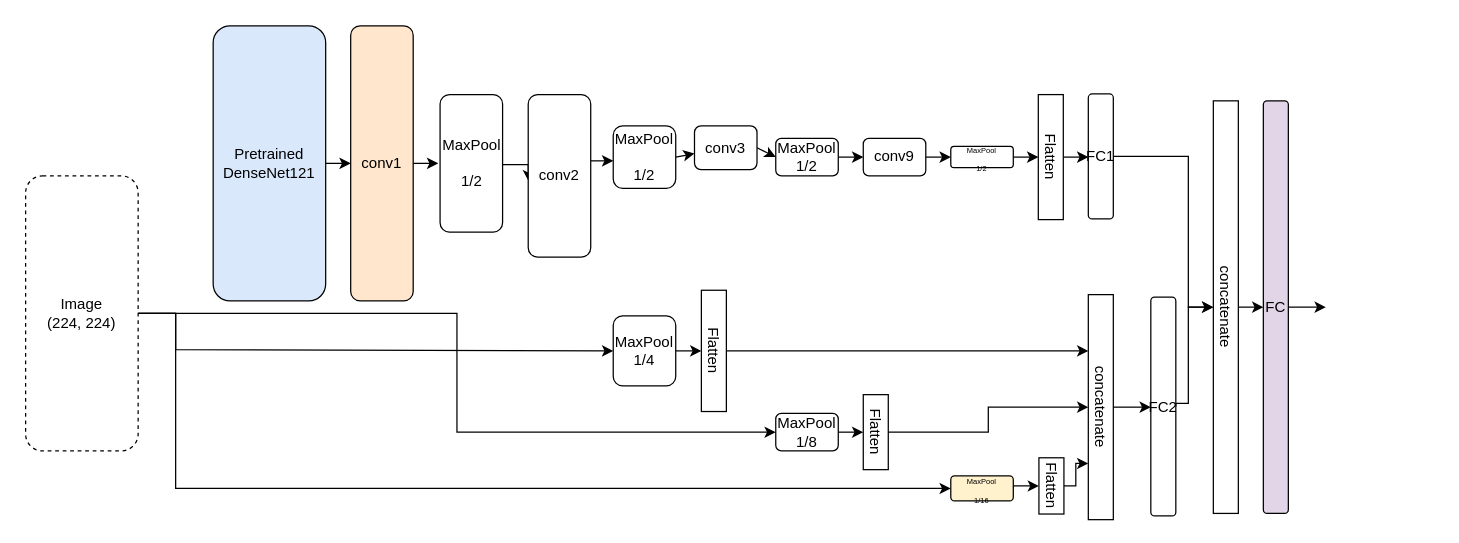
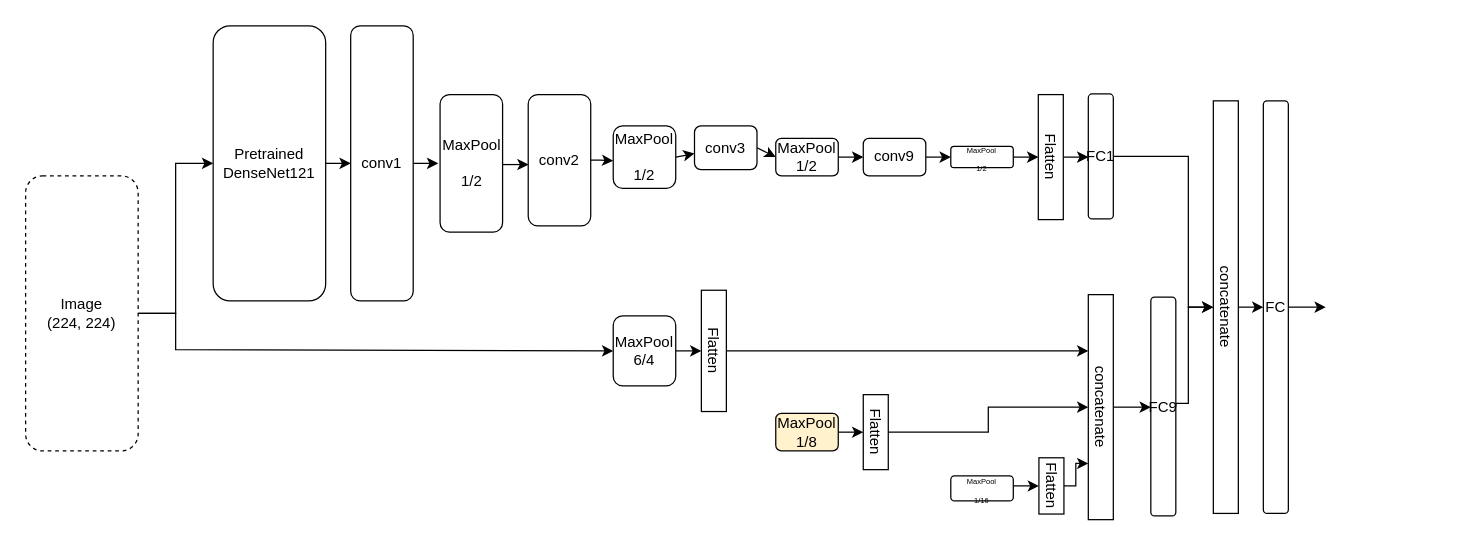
  <mxCell id="0" />
  <mxCell id="1" parent="0" />
  <mxCell id="2" value="" style="edgeStyle=orthogonalEdgeStyle;rounded=0;orthogonalLoop=1;jettySize=auto;html=1;" edge="1" parent="1" source="3"><mxGeometry relative="1" as="geometry"><mxPoint x="280" y="130" as="targetPoint" /></mxGeometry></mxCell>
- <mxCell id="3" value="Pretrained&lt;br&gt;DenseNet121&lt;br&gt;" style="rounded=1;whiteSpace=wrap;html=1;fillColor=#dae8fc;" vertex="1" parent="1"><mxGeometry x="170" y="20" width="90" height="220" as="geometry" /></mxCell>
+ <mxCell id="3" value="Pretrained&lt;br&gt;DenseNet121&lt;br&gt;" style="rounded=1;whiteSpace=wrap;html=1;" vertex="1" parent="1"><mxGeometry x="170" y="20" width="90" height="220" as="geometry" /></mxCell>
  <mxCell id="4" value="" style="edgeStyle=orthogonalEdgeStyle;rounded=0;orthogonalLoop=1;jettySize=auto;html=1;" edge="1" parent="1" source="5"><mxGeometry relative="1" as="geometry"><mxPoint x="350" y="130" as="targetPoint" /></mxGeometry></mxCell>
- <mxCell id="5" value="conv1&lt;br&gt;" style="rounded=1;whiteSpace=wrap;html=1;fillColor=#ffe6cc;" vertex="1" parent="1"><mxGeometry x="280" y="20" width="50" height="220" as="geometry" /></mxCell>
+ <mxCell id="5" value="conv1&lt;br&gt;" style="rounded=1;whiteSpace=wrap;html=1;" vertex="1" parent="1"><mxGeometry x="280" y="20" width="50" height="220" as="geometry" /></mxCell>
  <mxCell id="6" style="edgeStyle=orthogonalEdgeStyle;rounded=0;orthogonalLoop=1;jettySize=auto;html=1;exitX=1;exitY=0.5;exitDx=0;exitDy=0;entryX=0.5;entryY=1;entryDx=0;entryDy=0;" edge="1" parent="1" source="7" target="41"><mxGeometry relative="1" as="geometry"><Array as="points"><mxPoint x="950" y="124" /><mxPoint x="950" y="245" /></Array></mxGeometry></mxCell>
  <mxCell id="7" value="FC1&lt;br&gt;" style="rounded=1;whiteSpace=wrap;html=1;" vertex="1" parent="1"><mxGeometry x="870" y="74.5" width="20" height="100" as="geometry" /></mxCell>
  <mxCell id="8" value="" style="edgeStyle=orthogonalEdgeStyle;rounded=0;orthogonalLoop=1;jettySize=auto;html=1;entryX=0.005;entryY=0.533;entryDx=0;entryDy=0;entryPerimeter=0;" edge="1" parent="1" source="9" target="17"><mxGeometry relative="1" as="geometry"><mxPoint x="410" y="140" as="targetPoint" /><Array as="points"><mxPoint x="422" y="131" /><mxPoint x="422" y="131" /></Array></mxGeometry></mxCell>
  <mxCell id="9" value="MaxPool&lt;br&gt;&lt;br&gt;1/2&lt;br&gt;" style="rounded=1;whiteSpace=wrap;html=1;" vertex="1" parent="1"><mxGeometry x="351.5" y="75" width="50" height="110" as="geometry" /></mxCell>
  <mxCell id="10" style="edgeStyle=orthogonalEdgeStyle;rounded=0;orthogonalLoop=1;jettySize=auto;html=1;exitX=1;exitY=0.5;exitDx=0;exitDy=0;entryX=0.5;entryY=1;entryDx=0;entryDy=0;" edge="1" parent="1" source="11" target="31"><mxGeometry relative="1" as="geometry" /></mxCell>
- <mxCell id="11" value="MaxPool&lt;br&gt;1/4&lt;br&gt;" style="rounded=1;whiteSpace=wrap;html=1;" vertex="1" parent="1"><mxGeometry x="490" y="252" width="50" height="56" as="geometry" /></mxCell>
+ <mxCell id="11" value="MaxPool&lt;br&gt;6/4&lt;br&gt;" style="rounded=1;whiteSpace=wrap;html=1;" vertex="1" parent="1"><mxGeometry x="490" y="252" width="50" height="56" as="geometry" /></mxCell>
  <mxCell id="12" style="edgeStyle=orthogonalEdgeStyle;rounded=0;orthogonalLoop=1;jettySize=auto;html=1;exitX=1;exitY=0.5;exitDx=0;exitDy=0;entryX=0.5;entryY=1;entryDx=0;entryDy=0;" edge="1" parent="1" source="13" target="33"><mxGeometry relative="1" as="geometry" /></mxCell>
- <mxCell id="13" value="MaxPool&lt;br&gt;1/8&lt;br&gt;" style="rounded=1;whiteSpace=wrap;html=1;" vertex="1" parent="1"><mxGeometry x="620" y="330" width="50" height="30" as="geometry" /></mxCell>
+ <mxCell id="13" value="MaxPool&lt;br&gt;1/8&lt;br&gt;" style="rounded=1;whiteSpace=wrap;html=1;fillColor=#fff2cc;" vertex="1" parent="1"><mxGeometry x="620" y="330" width="50" height="30" as="geometry" /></mxCell>
  <mxCell id="14" style="edgeStyle=orthogonalEdgeStyle;rounded=0;orthogonalLoop=1;jettySize=auto;html=1;exitX=0.5;exitY=0;exitDx=0;exitDy=0;entryX=0;entryY=0.5;entryDx=0;entryDy=0;" edge="1" parent="1" source="15" target="7"><mxGeometry relative="1" as="geometry" /></mxCell>
  <mxCell id="15" value="Flatten" style="rounded=0;whiteSpace=wrap;html=1;rotation=90;" vertex="1" parent="1"><mxGeometry x="790" y="115" width="100" height="20" as="geometry" /></mxCell>
  <mxCell id="16" value="" style="edgeStyle=orthogonalEdgeStyle;rounded=0;orthogonalLoop=1;jettySize=auto;html=1;" edge="1" parent="1" source="17"><mxGeometry relative="1" as="geometry"><mxPoint x="490" y="128" as="targetPoint" /><Array as="points"><mxPoint x="480" y="128" /><mxPoint x="480" y="128" /></Array></mxGeometry></mxCell>
- <mxCell id="17" value="conv2&lt;br&gt;" style="rounded=1;whiteSpace=wrap;html=1;" vertex="1" parent="1"><mxGeometry x="422" y="75" width="50" height="130" as="geometry" /></mxCell>
+ <mxCell id="17" value="conv2&lt;br&gt;" style="rounded=1;whiteSpace=wrap;html=1;" vertex="1" parent="1"><mxGeometry x="422" y="75" width="50" height="105" as="geometry" /></mxCell>
  <mxCell id="18" style="edgeStyle=none;rounded=0;orthogonalLoop=1;jettySize=auto;html=1;exitX=1;exitY=0.5;exitDx=0;exitDy=0;" edge="1" parent="1" source="19" target="21"><mxGeometry relative="1" as="geometry" /></mxCell>
  <mxCell id="19" value="MaxPool&lt;br&gt;&lt;br&gt;1/2&lt;br&gt;" style="rounded=1;whiteSpace=wrap;html=1;" vertex="1" parent="1"><mxGeometry x="490" y="100" width="50" height="50" as="geometry" /></mxCell>
  <mxCell id="20" style="edgeStyle=none;rounded=0;orthogonalLoop=1;jettySize=auto;html=1;exitX=1;exitY=0.5;exitDx=0;exitDy=0;entryX=0;entryY=0.5;entryDx=0;entryDy=0;" edge="1" parent="1" source="21" target="23"><mxGeometry relative="1" as="geometry" /></mxCell>
  <mxCell id="21" value="conv3&lt;br&gt;" style="rounded=1;whiteSpace=wrap;html=1;" vertex="1" parent="1"><mxGeometry x="555" y="100" width="50" height="35" as="geometry" /></mxCell>
  <mxCell id="22" style="edgeStyle=none;rounded=0;orthogonalLoop=1;jettySize=auto;html=1;exitX=1;exitY=0.5;exitDx=0;exitDy=0;entryX=0;entryY=0.5;entryDx=0;entryDy=0;" edge="1" parent="1" source="23" target="25"><mxGeometry relative="1" as="geometry" /></mxCell>
  <mxCell id="23" value="MaxPool&lt;br&gt;1/2&lt;br&gt;" style="rounded=1;whiteSpace=wrap;html=1;" vertex="1" parent="1"><mxGeometry x="620" y="110" width="50" height="30" as="geometry" /></mxCell>
  <mxCell id="24" style="edgeStyle=none;rounded=0;orthogonalLoop=1;jettySize=auto;html=1;exitX=1;exitY=0.5;exitDx=0;exitDy=0;entryX=0;entryY=0.5;entryDx=0;entryDy=0;" edge="1" parent="1" source="25" target="27"><mxGeometry relative="1" as="geometry" /></mxCell>
  <mxCell id="25" value="conv9&lt;br&gt;" style="rounded=1;whiteSpace=wrap;html=1;" vertex="1" parent="1"><mxGeometry x="690" y="110" width="50" height="30" as="geometry" /></mxCell>
  <mxCell id="26" style="edgeStyle=none;rounded=0;orthogonalLoop=1;jettySize=auto;html=1;exitX=1;exitY=0.5;exitDx=0;exitDy=0;entryX=0.5;entryY=1;entryDx=0;entryDy=0;" edge="1" parent="1" source="27" target="15"><mxGeometry relative="1" as="geometry" /></mxCell>
  <mxCell id="27" value="&lt;font style=&quot;font-size: 6px&quot;&gt;MaxPool&lt;br&gt;1/2&lt;/font&gt;&lt;br&gt;" style="rounded=1;whiteSpace=wrap;html=1;" vertex="1" parent="1"><mxGeometry x="760" y="116.5" width="50" height="17" as="geometry" /></mxCell>
  <mxCell id="28" style="edgeStyle=orthogonalEdgeStyle;rounded=0;orthogonalLoop=1;jettySize=auto;html=1;exitX=1;exitY=0.5;exitDx=0;exitDy=0;entryX=0.5;entryY=1;entryDx=0;entryDy=0;" edge="1" parent="1" source="29" target="35"><mxGeometry relative="1" as="geometry"><Array as="points"><mxPoint x="810" y="388" /></Array></mxGeometry></mxCell>
- <mxCell id="29" value="&lt;font style=&quot;font-size: 6px&quot;&gt;MaxPool&lt;br&gt;1/16&lt;/font&gt;&lt;br&gt;" style="rounded=1;whiteSpace=wrap;html=1;fillColor=#fff2cc;" vertex="1" parent="1"><mxGeometry x="760" y="380" width="50" height="20" as="geometry" /></mxCell>
+ <mxCell id="29" value="&lt;font style=&quot;font-size: 6px&quot;&gt;MaxPool&lt;br&gt;1/16&lt;/font&gt;&lt;br&gt;" style="rounded=1;whiteSpace=wrap;html=1;" vertex="1" parent="1"><mxGeometry x="760" y="380" width="50" height="20" as="geometry" /></mxCell>
  <mxCell id="30" style="edgeStyle=orthogonalEdgeStyle;rounded=0;orthogonalLoop=1;jettySize=auto;html=1;exitX=0.5;exitY=0;exitDx=0;exitDy=0;entryX=0.25;entryY=1;entryDx=0;entryDy=0;" edge="1" parent="1" source="31" target="37"><mxGeometry relative="1" as="geometry" /></mxCell>
  <mxCell id="31" value="Flatten" style="rounded=0;whiteSpace=wrap;html=1;rotation=90;" vertex="1" parent="1"><mxGeometry x="522" y="270" width="97" height="20" as="geometry" /></mxCell>
  <mxCell id="32" style="edgeStyle=orthogonalEdgeStyle;rounded=0;orthogonalLoop=1;jettySize=auto;html=1;exitX=0.5;exitY=0;exitDx=0;exitDy=0;" edge="1" parent="1" source="33" target="37"><mxGeometry relative="1" as="geometry" /></mxCell>
  <mxCell id="33" value="Flatten" style="rounded=0;whiteSpace=wrap;html=1;rotation=90;" vertex="1" parent="1"><mxGeometry x="670" y="335" width="60" height="20" as="geometry" /></mxCell>
  <mxCell id="34" style="edgeStyle=orthogonalEdgeStyle;rounded=0;orthogonalLoop=1;jettySize=auto;html=1;exitX=0.5;exitY=0;exitDx=0;exitDy=0;entryX=0.75;entryY=1;entryDx=0;entryDy=0;" edge="1" parent="1" source="35" target="37"><mxGeometry relative="1" as="geometry"><Array as="points"><mxPoint x="860" y="388" /><mxPoint x="860" y="370" /></Array></mxGeometry></mxCell>
  <mxCell id="35" value="Flatten" style="rounded=0;whiteSpace=wrap;html=1;rotation=90;" vertex="1" parent="1"><mxGeometry x="818" y="378" width="45" height="20" as="geometry" /></mxCell>
  <mxCell id="36" style="edgeStyle=orthogonalEdgeStyle;rounded=0;orthogonalLoop=1;jettySize=auto;html=1;exitX=0.5;exitY=0;exitDx=0;exitDy=0;entryX=0;entryY=0.5;entryDx=0;entryDy=0;" edge="1" parent="1" source="37" target="39"><mxGeometry relative="1" as="geometry" /></mxCell>
  <mxCell id="37" value="concatenate&lt;br&gt;" style="rounded=0;whiteSpace=wrap;html=1;rotation=90;" vertex="1" parent="1"><mxGeometry x="790" y="315" width="180" height="20" as="geometry" /></mxCell>
  <mxCell id="38" style="edgeStyle=orthogonalEdgeStyle;rounded=0;orthogonalLoop=1;jettySize=auto;html=1;exitX=1;exitY=0.5;exitDx=0;exitDy=0;entryX=0.5;entryY=1;entryDx=0;entryDy=0;" edge="1" parent="1" source="39" target="41"><mxGeometry relative="1" as="geometry"><mxPoint x="970" y="250" as="targetPoint" /><Array as="points"><mxPoint x="950" y="322" /><mxPoint x="950" y="245" /></Array></mxGeometry></mxCell>
- <mxCell id="39" value="FC2&lt;br&gt;" style="rounded=1;whiteSpace=wrap;html=1;" vertex="1" parent="1"><mxGeometry x="920" y="237" width="20" height="175" as="geometry" /></mxCell>
+ <mxCell id="39" value="FC9&lt;br&gt;" style="rounded=1;whiteSpace=wrap;html=1;" vertex="1" parent="1"><mxGeometry x="920" y="237" width="20" height="175" as="geometry" /></mxCell>
  <mxCell id="40" style="edgeStyle=orthogonalEdgeStyle;rounded=0;orthogonalLoop=1;jettySize=auto;html=1;exitX=0.5;exitY=0;exitDx=0;exitDy=0;entryX=0;entryY=0.5;entryDx=0;entryDy=0;" edge="1" parent="1" source="41" target="43"><mxGeometry relative="1" as="geometry" /></mxCell>
  <mxCell id="41" value="concatenate&lt;br&gt;" style="rounded=0;whiteSpace=wrap;html=1;rotation=90;" vertex="1" parent="1"><mxGeometry x="815" y="235" width="330" height="20" as="geometry" /></mxCell>
  <mxCell id="42" style="edgeStyle=orthogonalEdgeStyle;rounded=0;orthogonalLoop=1;jettySize=auto;html=1;exitX=1;exitY=0.5;exitDx=0;exitDy=0;" edge="1" parent="1" source="43"><mxGeometry relative="1" as="geometry"><mxPoint x="1059.961" y="245.019" as="targetPoint" /></mxGeometry></mxCell>
- <mxCell id="43" value="FC&lt;br&gt;" style="rounded=1;whiteSpace=wrap;html=1;fillColor=#e1d5e7;" vertex="1" parent="1"><mxGeometry x="1010" y="80" width="20" height="330" as="geometry" /></mxCell>
- <mxCell id="44" value="" style="edgeStyle=orthogonalEdgeStyle;rounded=0;orthogonalLoop=1;jettySize=auto;html=1;" edge="1" parent="1" source="47" target="13"><mxGeometry relative="1" as="geometry"><mxPoint x="190" y="250" as="targetPoint" /></mxGeometry></mxCell>
+ <mxCell id="43" value="FC&lt;br&gt;" style="rounded=1;whiteSpace=wrap;html=1;" vertex="1" parent="1"><mxGeometry x="1010" y="80" width="20" height="330" as="geometry" /></mxCell>
+ <mxCell id="44" value="" style="edgeStyle=orthogonalEdgeStyle;rounded=0;orthogonalLoop=1;jettySize=auto;html=1;entryX=0;entryY=0.5;entryDx=0;entryDy=0;" edge="1" parent="1" source="47" target="3"><mxGeometry relative="1" as="geometry"><mxPoint x="190" y="250" as="targetPoint" /></mxGeometry></mxCell>
  <mxCell id="45" value="" style="edgeStyle=orthogonalEdgeStyle;rounded=0;orthogonalLoop=1;jettySize=auto;html=1;entryX=0;entryY=0.5;entryDx=0;entryDy=0;exitX=1;exitY=0.5;exitDx=0;exitDy=0;" edge="1" parent="1" source="47" target="11"><mxGeometry relative="1" as="geometry"><mxPoint x="190" y="250" as="targetPoint" /><Array as="points"><mxPoint x="140" y="250" /><mxPoint x="140" y="279" /></Array></mxGeometry></mxCell>
- <mxCell id="46" style="edgeStyle=orthogonalEdgeStyle;rounded=0;orthogonalLoop=1;jettySize=auto;html=1;exitX=1;exitY=0.5;exitDx=0;exitDy=0;entryX=0;entryY=0.5;entryDx=0;entryDy=0;" edge="1" parent="1" source="47" target="29"><mxGeometry relative="1" as="geometry"><Array as="points"><mxPoint x="140" y="250" /><mxPoint x="140" y="390" /></Array></mxGeometry></mxCell>
  <mxCell id="47" value="Image&lt;br&gt;(224, 224)&lt;br&gt;" style="rounded=1;whiteSpace=wrap;html=1;dashed=1;" vertex="1" parent="1"><mxGeometry x="20" y="140" width="90" height="220" as="geometry" /></mxCell>
